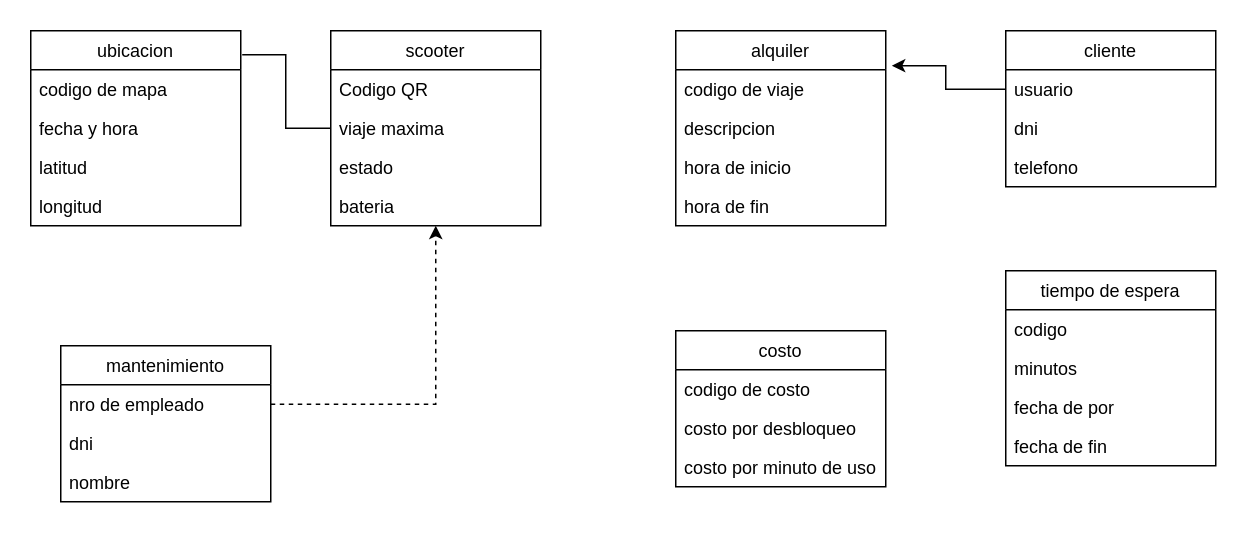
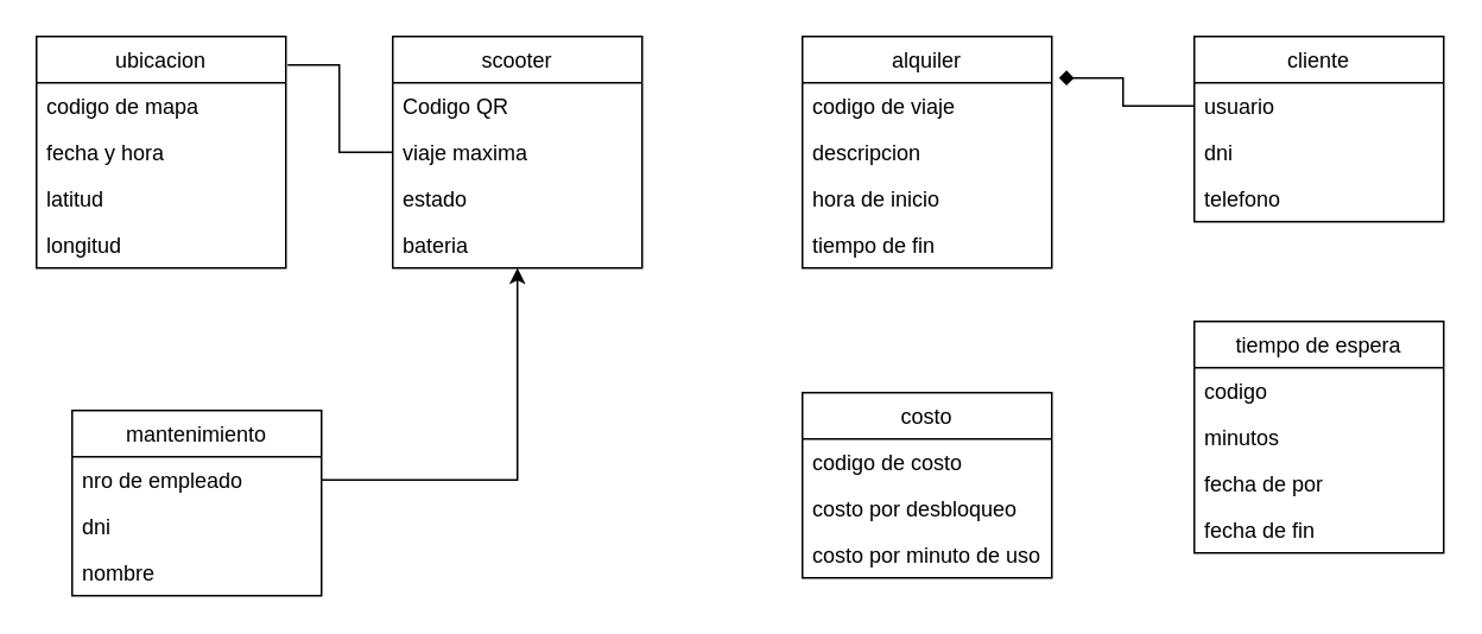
  <mxCell id="0" />
  <mxCell id="1" parent="0" />
  <mxCell id="2" style="edgeStyle=orthogonalEdgeStyle;rounded=0;orthogonalLoop=1;jettySize=auto;html=1;entryX=1.007;entryY=0.123;entryDx=0;entryDy=0;entryPerimeter=0;endArrow=none;" edge="1" parent="1" source="3" target="8"><mxGeometry relative="1" as="geometry" /></mxCell>
  <mxCell id="3" value="scooter" style="swimlane;fontStyle=0;childLayout=stackLayout;horizontal=1;startSize=26;fillColor=none;horizontalStack=0;resizeParent=1;resizeParentMax=0;resizeLast=0;collapsible=1;marginBottom=0;" vertex="1" parent="1"><mxGeometry x="220" y="20" width="140" height="130" as="geometry" /></mxCell>
  <mxCell id="4" value="Codigo QR" style="text;strokeColor=none;fillColor=none;align=left;verticalAlign=top;spacingLeft=4;spacingRight=4;overflow=hidden;rotatable=0;points=[[0,0.5],[1,0.5]];portConstraint=eastwest;" vertex="1" parent="3"><mxGeometry y="26" width="140" height="26" as="geometry" /></mxCell>
  <mxCell id="5" value="viaje maxima" style="text;strokeColor=none;fillColor=none;align=left;verticalAlign=top;spacingLeft=4;spacingRight=4;overflow=hidden;rotatable=0;points=[[0,0.5],[1,0.5]];portConstraint=eastwest;" vertex="1" parent="3"><mxGeometry y="52" width="140" height="26" as="geometry" /></mxCell>
  <mxCell id="6" value="estado" style="text;strokeColor=none;fillColor=none;align=left;verticalAlign=top;spacingLeft=4;spacingRight=4;overflow=hidden;rotatable=0;points=[[0,0.5],[1,0.5]];portConstraint=eastwest;" vertex="1" parent="3"><mxGeometry y="78" width="140" height="26" as="geometry" /></mxCell>
  <mxCell id="7" value="bateria" style="text;strokeColor=none;fillColor=none;align=left;verticalAlign=top;spacingLeft=4;spacingRight=4;overflow=hidden;rotatable=0;points=[[0,0.5],[1,0.5]];portConstraint=eastwest;" vertex="1" parent="3"><mxGeometry y="104" width="140" height="26" as="geometry" /></mxCell>
  <mxCell id="8" value="ubicacion" style="swimlane;fontStyle=0;childLayout=stackLayout;horizontal=1;startSize=26;fillColor=none;horizontalStack=0;resizeParent=1;resizeParentMax=0;resizeLast=0;collapsible=1;marginBottom=0;" vertex="1" parent="1"><mxGeometry x="20" y="20" width="140" height="130" as="geometry" /></mxCell>
  <mxCell id="9" value="codigo de mapa" style="text;strokeColor=none;fillColor=none;align=left;verticalAlign=top;spacingLeft=4;spacingRight=4;overflow=hidden;rotatable=0;points=[[0,0.5],[1,0.5]];portConstraint=eastwest;" vertex="1" parent="8"><mxGeometry y="26" width="140" height="26" as="geometry" /></mxCell>
  <mxCell id="10" value="fecha y hora" style="text;strokeColor=none;fillColor=none;align=left;verticalAlign=top;spacingLeft=4;spacingRight=4;overflow=hidden;rotatable=0;points=[[0,0.5],[1,0.5]];portConstraint=eastwest;" vertex="1" parent="8"><mxGeometry y="52" width="140" height="26" as="geometry" /></mxCell>
  <mxCell id="11" value="latitud" style="text;strokeColor=none;fillColor=none;align=left;verticalAlign=top;spacingLeft=4;spacingRight=4;overflow=hidden;rotatable=0;points=[[0,0.5],[1,0.5]];portConstraint=eastwest;" vertex="1" parent="8"><mxGeometry y="78" width="140" height="26" as="geometry" /></mxCell>
  <mxCell id="12" value="longitud" style="text;strokeColor=none;fillColor=none;align=left;verticalAlign=top;spacingLeft=4;spacingRight=4;overflow=hidden;rotatable=0;points=[[0,0.5],[1,0.5]];portConstraint=eastwest;" vertex="1" parent="8"><mxGeometry y="104" width="140" height="26" as="geometry" /></mxCell>
  <mxCell id="13" value="alquiler" style="swimlane;fontStyle=0;childLayout=stackLayout;horizontal=1;startSize=26;fillColor=none;horizontalStack=0;resizeParent=1;resizeParentMax=0;resizeLast=0;collapsible=1;marginBottom=0;" vertex="1" parent="1"><mxGeometry x="450" y="20" width="140" height="130" as="geometry" /></mxCell>
  <mxCell id="14" value="codigo de viaje" style="text;strokeColor=none;fillColor=none;align=left;verticalAlign=top;spacingLeft=4;spacingRight=4;overflow=hidden;rotatable=0;points=[[0,0.5],[1,0.5]];portConstraint=eastwest;" vertex="1" parent="13"><mxGeometry y="26" width="140" height="26" as="geometry" /></mxCell>
  <mxCell id="15" value="descripcion" style="text;strokeColor=none;fillColor=none;align=left;verticalAlign=top;spacingLeft=4;spacingRight=4;overflow=hidden;rotatable=0;points=[[0,0.5],[1,0.5]];portConstraint=eastwest;" vertex="1" parent="13"><mxGeometry y="52" width="140" height="26" as="geometry" /></mxCell>
  <mxCell id="16" value="hora de inicio" style="text;strokeColor=none;fillColor=none;align=left;verticalAlign=top;spacingLeft=4;spacingRight=4;overflow=hidden;rotatable=0;points=[[0,0.5],[1,0.5]];portConstraint=eastwest;" vertex="1" parent="13"><mxGeometry y="78" width="140" height="26" as="geometry" /></mxCell>
- <mxCell id="17" value="hora de fin" style="text;strokeColor=none;fillColor=none;align=left;verticalAlign=top;spacingLeft=4;spacingRight=4;overflow=hidden;rotatable=0;points=[[0,0.5],[1,0.5]];portConstraint=eastwest;" vertex="1" parent="13"><mxGeometry y="104" width="140" height="26" as="geometry" /></mxCell>
+ <mxCell id="17" value="tiempo de fin" style="text;strokeColor=none;fillColor=none;align=left;verticalAlign=top;spacingLeft=4;spacingRight=4;overflow=hidden;rotatable=0;points=[[0,0.5],[1,0.5]];portConstraint=eastwest;" vertex="1" parent="13"><mxGeometry y="104" width="140" height="26" as="geometry" /></mxCell>
  <mxCell id="18" value="cliente" style="swimlane;fontStyle=0;childLayout=stackLayout;horizontal=1;startSize=26;fillColor=none;horizontalStack=0;resizeParent=1;resizeParentMax=0;resizeLast=0;collapsible=1;marginBottom=0;" vertex="1" parent="1"><mxGeometry x="670" y="20" width="140" height="104" as="geometry" /></mxCell>
  <mxCell id="19" value="usuario" style="text;strokeColor=none;fillColor=none;align=left;verticalAlign=top;spacingLeft=4;spacingRight=4;overflow=hidden;rotatable=0;points=[[0,0.5],[1,0.5]];portConstraint=eastwest;" vertex="1" parent="18"><mxGeometry y="26" width="140" height="26" as="geometry" /></mxCell>
  <mxCell id="20" value="dni" style="text;strokeColor=none;fillColor=none;align=left;verticalAlign=top;spacingLeft=4;spacingRight=4;overflow=hidden;rotatable=0;points=[[0,0.5],[1,0.5]];portConstraint=eastwest;" vertex="1" parent="18"><mxGeometry y="52" width="140" height="26" as="geometry" /></mxCell>
  <mxCell id="21" value="telefono" style="text;strokeColor=none;fillColor=none;align=left;verticalAlign=top;spacingLeft=4;spacingRight=4;overflow=hidden;rotatable=0;points=[[0,0.5],[1,0.5]];portConstraint=eastwest;" vertex="1" parent="18"><mxGeometry y="78" width="140" height="26" as="geometry" /></mxCell>
- <mxCell id="22" style="edgeStyle=orthogonalEdgeStyle;rounded=0;orthogonalLoop=1;jettySize=auto;html=1;entryX=1.029;entryY=0.179;entryDx=0;entryDy=0;entryPerimeter=0;" edge="1" parent="1" source="19" target="13"><mxGeometry relative="1" as="geometry" /></mxCell>
+ <mxCell id="22" style="edgeStyle=orthogonalEdgeStyle;rounded=0;orthogonalLoop=1;jettySize=auto;html=1;entryX=1.029;entryY=0.179;entryDx=0;entryDy=0;entryPerimeter=0;endArrow=diamond;" edge="1" parent="1" source="19" target="13"><mxGeometry relative="1" as="geometry" /></mxCell>
  <mxCell id="23" value="mantenimiento" style="swimlane;fontStyle=0;childLayout=stackLayout;horizontal=1;startSize=26;fillColor=none;horizontalStack=0;resizeParent=1;resizeParentMax=0;resizeLast=0;collapsible=1;marginBottom=0;" vertex="1" parent="1"><mxGeometry x="40" y="230" width="140" height="104" as="geometry" /></mxCell>
  <mxCell id="24" value="nro de empleado" style="text;strokeColor=none;fillColor=none;align=left;verticalAlign=top;spacingLeft=4;spacingRight=4;overflow=hidden;rotatable=0;points=[[0,0.5],[1,0.5]];portConstraint=eastwest;" vertex="1" parent="23"><mxGeometry y="26" width="140" height="26" as="geometry" /></mxCell>
  <mxCell id="25" value="dni" style="text;strokeColor=none;fillColor=none;align=left;verticalAlign=top;spacingLeft=4;spacingRight=4;overflow=hidden;rotatable=0;points=[[0,0.5],[1,0.5]];portConstraint=eastwest;" vertex="1" parent="23"><mxGeometry y="52" width="140" height="26" as="geometry" /></mxCell>
  <mxCell id="26" value="nombre" style="text;strokeColor=none;fillColor=none;align=left;verticalAlign=top;spacingLeft=4;spacingRight=4;overflow=hidden;rotatable=0;points=[[0,0.5],[1,0.5]];portConstraint=eastwest;" vertex="1" parent="23"><mxGeometry y="78" width="140" height="26" as="geometry" /></mxCell>
- <mxCell id="27" style="edgeStyle=orthogonalEdgeStyle;rounded=0;orthogonalLoop=1;jettySize=auto;html=1;dashed=1;" edge="1" parent="1" source="24" target="3"><mxGeometry relative="1" as="geometry" /></mxCell>
+ <mxCell id="27" style="edgeStyle=orthogonalEdgeStyle;rounded=0;orthogonalLoop=1;jettySize=auto;html=1;" edge="1" parent="1" source="24" target="3"><mxGeometry relative="1" as="geometry" /></mxCell>
  <mxCell id="28" value="costo" style="swimlane;fontStyle=0;childLayout=stackLayout;horizontal=1;startSize=26;fillColor=none;horizontalStack=0;resizeParent=1;resizeParentMax=0;resizeLast=0;collapsible=1;marginBottom=0;" vertex="1" parent="1"><mxGeometry x="450" y="220" width="140" height="104" as="geometry" /></mxCell>
  <mxCell id="29" value="codigo de costo" style="text;strokeColor=none;fillColor=none;align=left;verticalAlign=top;spacingLeft=4;spacingRight=4;overflow=hidden;rotatable=0;points=[[0,0.5],[1,0.5]];portConstraint=eastwest;" vertex="1" parent="28"><mxGeometry y="26" width="140" height="26" as="geometry" /></mxCell>
  <mxCell id="30" value="costo por desbloqueo" style="text;strokeColor=none;fillColor=none;align=left;verticalAlign=top;spacingLeft=4;spacingRight=4;overflow=hidden;rotatable=0;points=[[0,0.5],[1,0.5]];portConstraint=eastwest;" vertex="1" parent="28"><mxGeometry y="52" width="140" height="26" as="geometry" /></mxCell>
  <mxCell id="31" value="costo por minuto de uso" style="text;strokeColor=none;fillColor=none;align=left;verticalAlign=top;spacingLeft=4;spacingRight=4;overflow=hidden;rotatable=0;points=[[0,0.5],[1,0.5]];portConstraint=eastwest;" vertex="1" parent="28"><mxGeometry y="78" width="140" height="26" as="geometry" /></mxCell>
  <mxCell id="32" value="tiempo de espera" style="swimlane;fontStyle=0;childLayout=stackLayout;horizontal=1;startSize=26;fillColor=none;horizontalStack=0;resizeParent=1;resizeParentMax=0;resizeLast=0;collapsible=1;marginBottom=0;" vertex="1" parent="1"><mxGeometry x="670" y="180" width="140" height="130" as="geometry" /></mxCell>
  <mxCell id="33" value="codigo" style="text;strokeColor=none;fillColor=none;align=left;verticalAlign=top;spacingLeft=4;spacingRight=4;overflow=hidden;rotatable=0;points=[[0,0.5],[1,0.5]];portConstraint=eastwest;" vertex="1" parent="32"><mxGeometry y="26" width="140" height="26" as="geometry" /></mxCell>
  <mxCell id="34" value="minutos" style="text;strokeColor=none;fillColor=none;align=left;verticalAlign=top;spacingLeft=4;spacingRight=4;overflow=hidden;rotatable=0;points=[[0,0.5],[1,0.5]];portConstraint=eastwest;" vertex="1" parent="32"><mxGeometry y="52" width="140" height="26" as="geometry" /></mxCell>
  <mxCell id="35" value="fecha de por" style="text;strokeColor=none;fillColor=none;align=left;verticalAlign=top;spacingLeft=4;spacingRight=4;overflow=hidden;rotatable=0;points=[[0,0.5],[1,0.5]];portConstraint=eastwest;" vertex="1" parent="32"><mxGeometry y="78" width="140" height="26" as="geometry" /></mxCell>
  <mxCell id="36" value="fecha de fin" style="text;strokeColor=none;fillColor=none;align=left;verticalAlign=top;spacingLeft=4;spacingRight=4;overflow=hidden;rotatable=0;points=[[0,0.5],[1,0.5]];portConstraint=eastwest;" vertex="1" parent="32"><mxGeometry y="104" width="140" height="26" as="geometry" /></mxCell>
